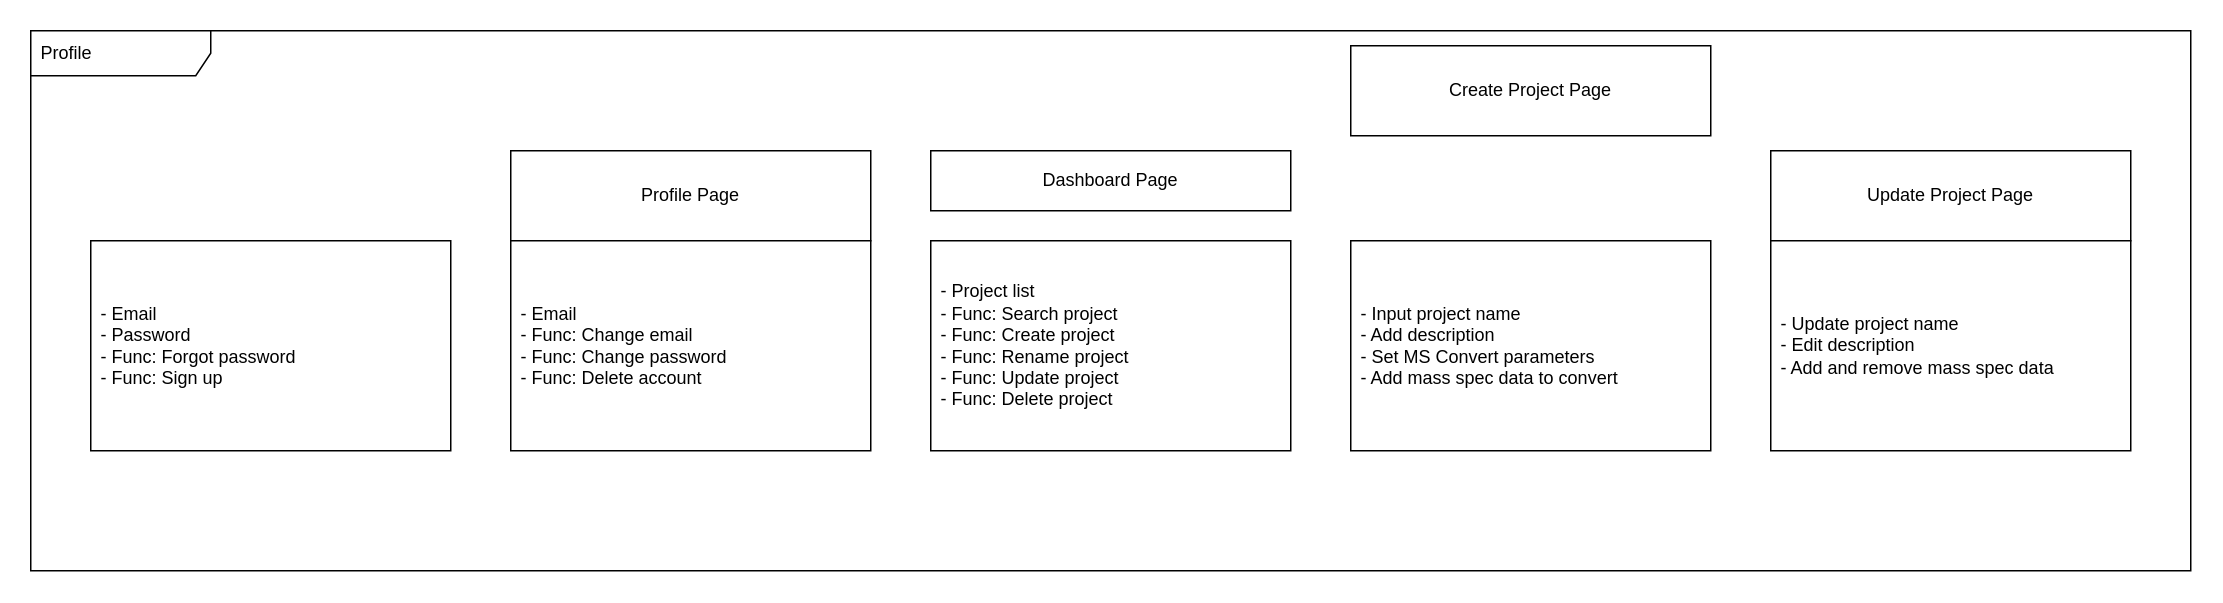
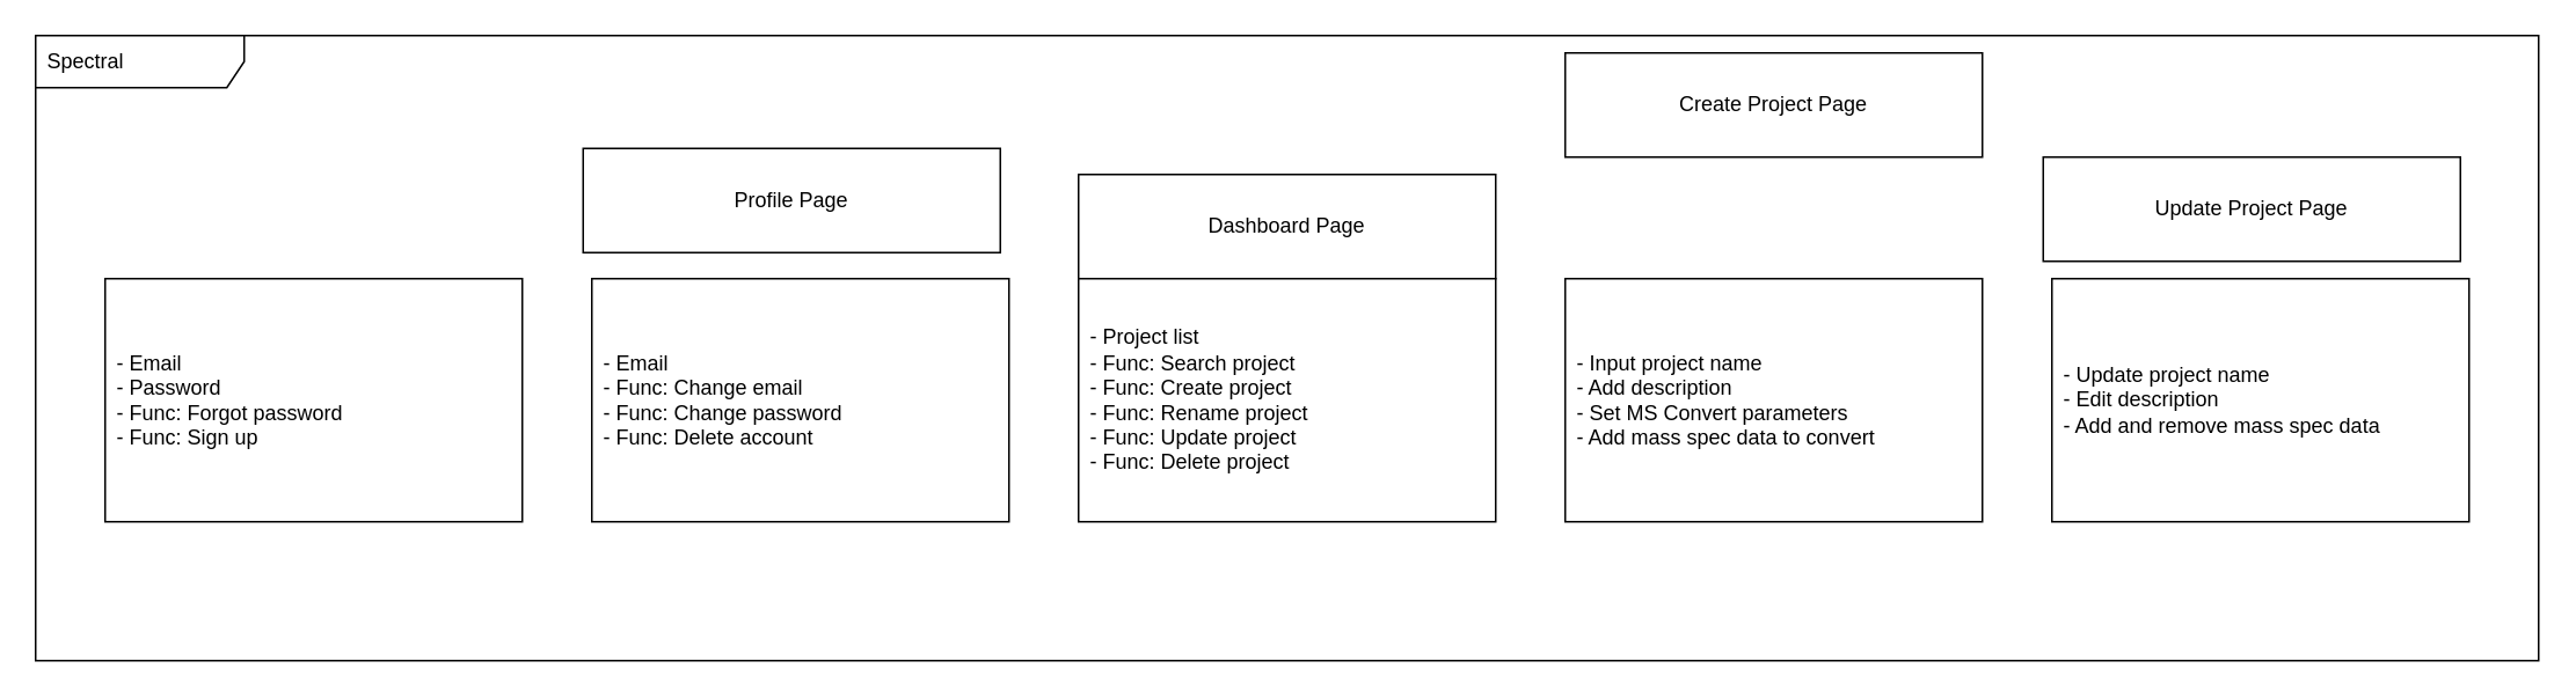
  <mxCell id="0" />
  <mxCell id="1" parent="0" />
- <mxCell id="2" value="Profile" style="shape=umlFrame;whiteSpace=wrap;html=1;width=120;height=30;boundedLbl=1;verticalAlign=middle;align=left;spacingLeft=5;" vertex="1" parent="1"><mxGeometry x="20" y="20" width="1440" height="360" as="geometry" /></mxCell>
- <mxCell id="3" value="Dashboard Page" style="rounded=0;whiteSpace=wrap;html=1;" vertex="1" parent="1"><mxGeometry x="620" y="100" width="240" height="40" as="geometry" /></mxCell>
+ <mxCell id="2" value="Spectral" style="shape=umlFrame;whiteSpace=wrap;html=1;width=120;height=30;boundedLbl=1;verticalAlign=middle;align=left;spacingLeft=5;" vertex="1" parent="1"><mxGeometry x="20" y="20" width="1440" height="360" as="geometry" /></mxCell>
+ <mxCell id="3" value="Dashboard Page" style="rounded=0;whiteSpace=wrap;html=1;" vertex="1" parent="1"><mxGeometry x="620" y="100" width="240" height="60" as="geometry" /></mxCell>
  <mxCell id="4" value="- Project list&lt;br&gt;- Func: Search project&lt;br&gt;- Func: Create project&lt;br&gt;- Func:&amp;nbsp;Rename project&lt;br&gt;- Func:&amp;nbsp;Update project&lt;br&gt;- Func:&amp;nbsp;Delete project" style="rounded=0;whiteSpace=wrap;html=1;align=left;spacingTop=5;spacingLeft=5;spacingBottom=5;spacingRight=5;" vertex="1" parent="1"><mxGeometry x="620" y="160" width="240" height="140" as="geometry" /></mxCell>
  <mxCell id="5" value="- Email&lt;br&gt;- Password&lt;br&gt;- Func: Forgot password&lt;br&gt;- Func: Sign up" style="rounded=0;whiteSpace=wrap;html=1;align=left;spacingTop=5;spacingLeft=5;spacingBottom=5;spacingRight=5;" vertex="1" parent="1"><mxGeometry x="60" y="160" width="240" height="140" as="geometry" /></mxCell>
- <mxCell id="6" value="Profile Page" style="rounded=0;whiteSpace=wrap;html=1;" vertex="1" parent="1"><mxGeometry x="340" y="100" width="240" height="60" as="geometry" /></mxCell>
+ <mxCell id="6" value="Profile Page" style="rounded=0;whiteSpace=wrap;html=1;" vertex="1" parent="1"><mxGeometry x="335" y="85" width="240" height="60" as="geometry" /></mxCell>
  <mxCell id="7" value="- Email&lt;br&gt;- Func: Change email&lt;br&gt;- Func: Change password&lt;br&gt;- Func: Delete account" style="rounded=0;whiteSpace=wrap;html=1;align=left;spacingTop=5;spacingLeft=5;spacingBottom=5;spacingRight=5;" vertex="1" parent="1"><mxGeometry x="340" y="160" width="240" height="140" as="geometry" /></mxCell>
  <mxCell id="8" value="Create Project Page" style="rounded=0;whiteSpace=wrap;html=1;" vertex="1" parent="1"><mxGeometry x="900" y="30" width="240" height="60" as="geometry" /></mxCell>
  <mxCell id="9" value="- Input project name&lt;br&gt;- Add description&lt;br&gt;- Set MS Convert parameters&lt;br&gt;- Add mass spec data to convert" style="rounded=0;whiteSpace=wrap;html=1;align=left;spacingTop=5;spacingLeft=5;spacingBottom=5;spacingRight=5;" vertex="1" parent="1"><mxGeometry x="900" y="160" width="240" height="140" as="geometry" /></mxCell>
- <mxCell id="10" value="Update Project Page" style="rounded=0;whiteSpace=wrap;html=1;" vertex="1" parent="1"><mxGeometry x="1180" y="100" width="240" height="60" as="geometry" /></mxCell>
+ <mxCell id="10" value="Update Project Page" style="rounded=0;whiteSpace=wrap;html=1;" vertex="1" parent="1"><mxGeometry x="1175" y="90" width="240" height="60" as="geometry" /></mxCell>
  <mxCell id="11" value="- Update project name&lt;br&gt;- Edit description&lt;br&gt;- Add and remove mass spec data" style="rounded=0;whiteSpace=wrap;html=1;align=left;spacingTop=5;spacingLeft=5;spacingBottom=5;spacingRight=5;" vertex="1" parent="1"><mxGeometry x="1180" y="160" width="240" height="140" as="geometry" /></mxCell>
